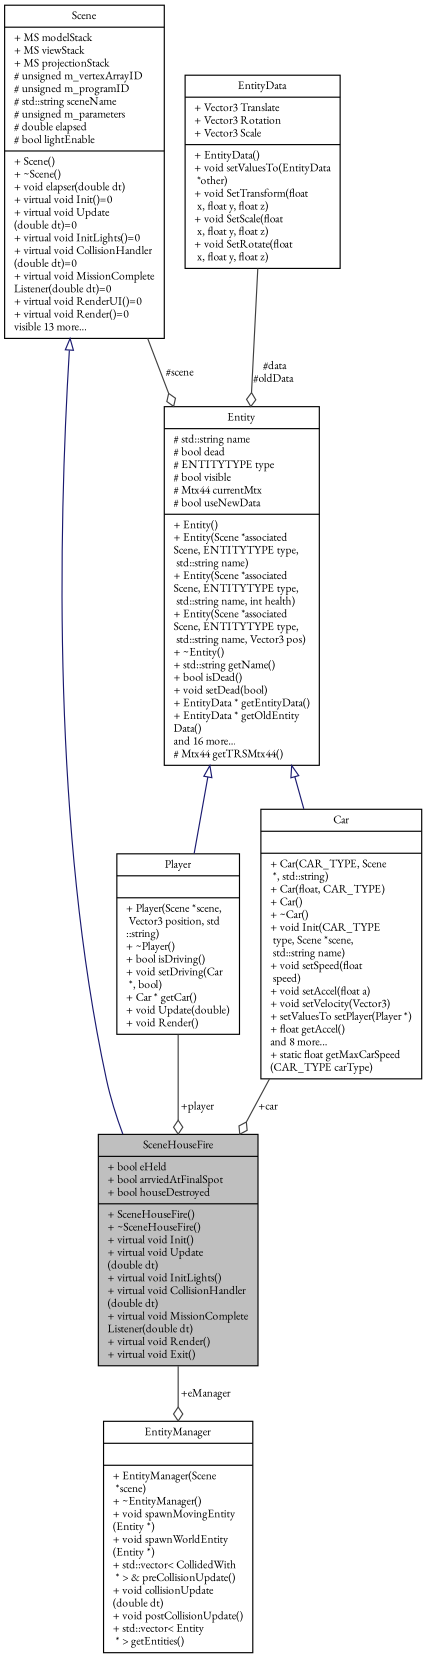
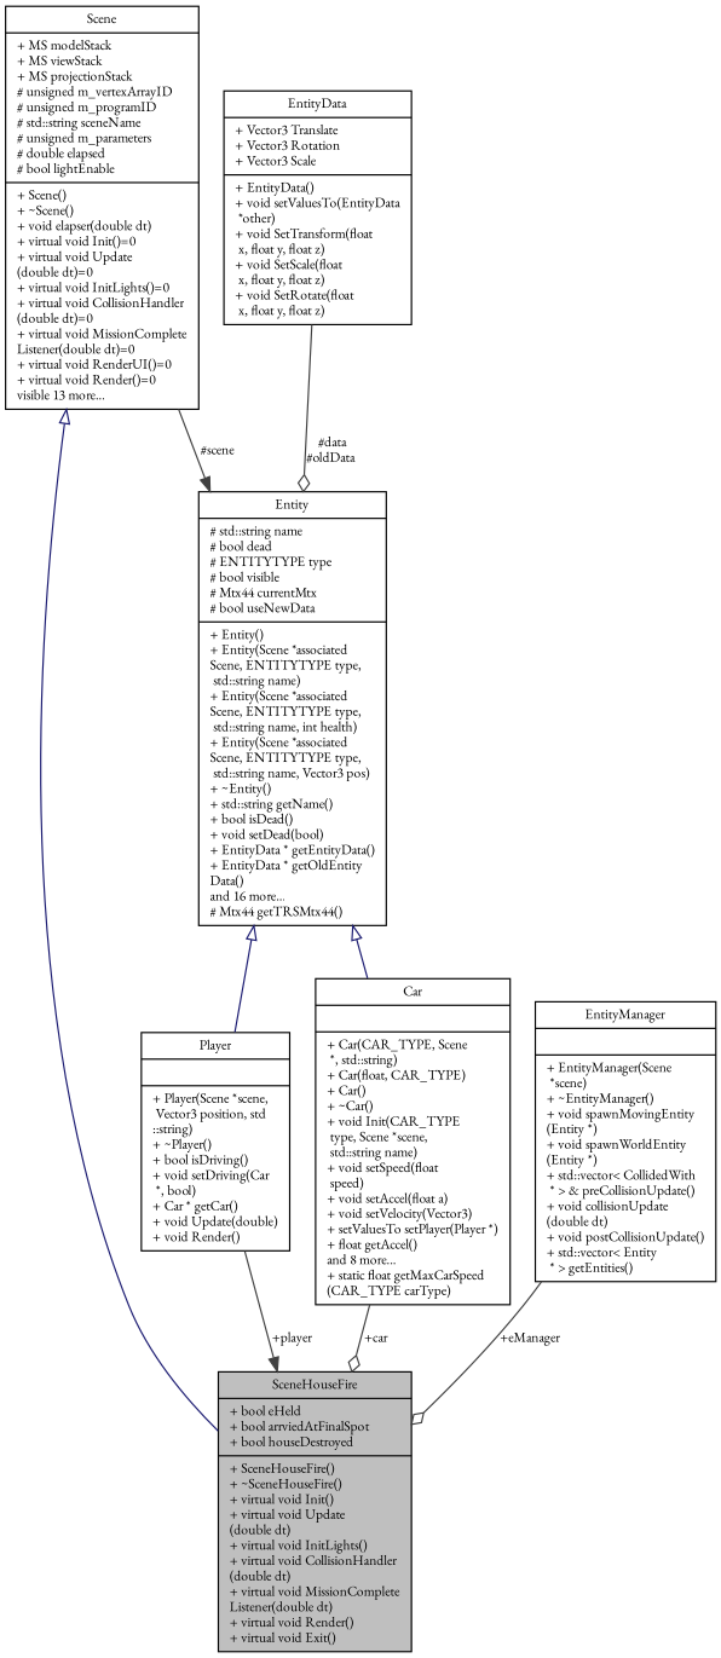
  digraph {
    fontname="EB Garamond"
    node [color=black fillcolor=white fontname="EB Garamond" fontsize=10 shape=record style=filled]
    edge [color=grey25 fontname="EB Garamond" fontsize=10 labelfontname=Helvetica labelfontsize=10 style=solid arrowhead=odiamond]
    n1 [fillcolor=grey75 fontcolor=black height=0.2 label="{SceneHouseFire\n|+ bool eHeld\l+ bool arrviedAtFinalSpot\l+ bool houseDestroyed\l|+  SceneHouseFire()\l+  ~SceneHouseFire()\l+ virtual void Init()\l+ virtual void Update\l(double dt)\l+ virtual void InitLights()\l+ virtual void CollisionHandler\l(double dt)\l+ virtual void MissionComplete\lListener(double dt)\l+ virtual void Render()\l+ virtual void Exit()\l}" width=0.4]
    n2 [height=0.2 label="{Scene\n|+ MS modelStack\l+ MS viewStack\l+ MS projectionStack\l# unsigned m_vertexArrayID\l# unsigned m_programID\l# std::string sceneName\l# unsigned m_parameters\l# double elapsed\l# bool lightEnable\l|+  Scene()\l+  ~Scene()\l+ void elapser(double dt)\l+ virtual void Init()=0\l+ virtual void Update\l(double dt)=0\l+ virtual void InitLights()=0\l+ virtual void CollisionHandler\l(double dt)=0\l+ virtual void MissionComplete\lListener(double dt)=0\l+ virtual void RenderUI()=0\l+ virtual void Render()=0\lvisible 13 more...\l}" width=0.4]
    n3 [height=0.2 label="{Entity\n|# std::string name\l# bool dead\l# ENTITYTYPE type\l# bool visible\l# Mtx44 currentMtx\l# bool useNewData\l|+  Entity()\l+  Entity(Scene *associated\lScene, ENTITYTYPE type,\l std::string name)\l+  Entity(Scene *associated\lScene, ENTITYTYPE type,\l std::string name, int health)\l+  Entity(Scene *associated\lScene, ENTITYTYPE type,\l std::string name, Vector3 pos)\l+  ~Entity()\l+ std::string getName()\l+ bool isDead()\l+ void setDead(bool)\l+ EntityData * getEntityData()\l+ EntityData * getOldEntity\lData()\land 16 more...\l# Mtx44 getTRSMtx44()\l}" width=0.4]
    n4 [height=0.2 label="{Player\n||+  Player(Scene *scene,\l Vector3 position, std\l::string)\l+  ~Player()\l+ bool isDriving()\l+ void setDriving(Car\l *, bool)\l+ Car * getCar()\l+ void Update(double)\l+ void Render()\l}" width=0.4]
    n5 [height=0.2 label="{Car\n||+  Car(CAR_TYPE, Scene\l *, std::string)\l+  Car(float, CAR_TYPE)\l+  Car()\l+  ~Car()\l+ void Init(CAR_TYPE\l type, Scene *scene,\l std::string name)\l+ void setSpeed(float\l speed)\l+ void setAccel(float a)\l+ void setVelocity(Vector3)\l+ setValuesTo setPlayer(Player *)\l+ float getAccel()\land 8 more...\l+ static float getMaxCarSpeed\l(CAR_TYPE carType)\l}" width=0.4]
    n6 [height=0.2 label="{EntityManager\n||+  EntityManager(Scene\l *scene)\l+  ~EntityManager()\l+ void spawnMovingEntity\l(Entity *)\l+ void spawnWorldEntity\l(Entity *)\l+ std::vector\< CollidedWith\l * \> & preCollisionUpdate()\l+ void collisionUpdate\l(double dt)\l+ void postCollisionUpdate()\l+ std::vector\< Entity\l * \> getEntities()\l}" width=0.4]
    n7 [height=0.2 label="{EntityData\n|+ Vector3 Translate\l+ Vector3 Rotation\l+ Vector3 Scale\l|+  EntityData()\l+ void setValuesTo(EntityData\l *other)\l+ void SetTransform(float\l x, float y, float z)\l+ void SetScale(float\l x, float y, float z)\l+ void SetRotate(float\l x, float y, float z)\l}" width=0.4]
    n2 -> n1 [arrowtail=onormal color=midnightblue dir=back arrowhead=""]
-   n2 -> n3 [label=" #scene"]
+   n2 -> n3 [arrowhead=normal label=" #scene"]
    n3 -> n4 [arrowtail=onormal color=midnightblue dir=back arrowhead=""]
    n3 -> n5 [arrowtail=onormal color=midnightblue dir=back arrowhead=""]
-   n4 -> n1 [label=" +player"]
+   n4 -> n1 [arrowhead=normal label=" +player"]
    n5 -> n1 [label=" +car"]
-   n1 -> n6 [label=" +eManager"]
+   n6 -> n1 [label=" +eManager"]
    n7 -> n3 [label=" #data\n#oldData"]
  }
